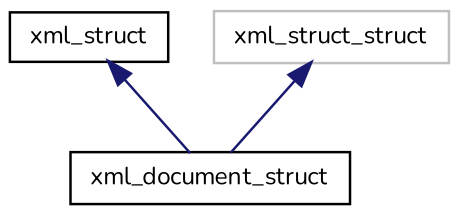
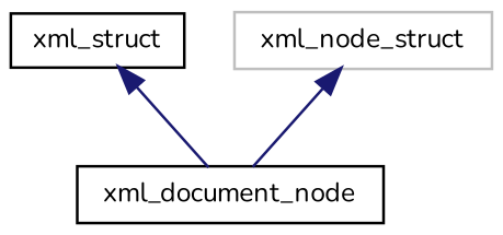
  digraph {
    fontname=Nunito
    rankdir=TB
    node [color=black fillcolor=white fontname=Nunito fontsize=10 shape=record style=filled]
    edge [color=midnightblue dir=back fontname=Nunito fontsize=10 labelfontname=Helvetica labelfontsize=10 style=solid]
    n1 [height=0.2 label=xml_struct width=0.4]
-   n2 [height=0.2 label=xml_document_struct width=0.4]
-   n3 [color=grey75 height=0.2 label=xml_struct_struct width=0.4]
+   n2 [height=0.2 label=xml_document_node width=0.4]
+   n3 [color=grey75 height=0.2 label=xml_node_struct width=0.4]
    n1 -> n2
    n3 -> n2
  }
